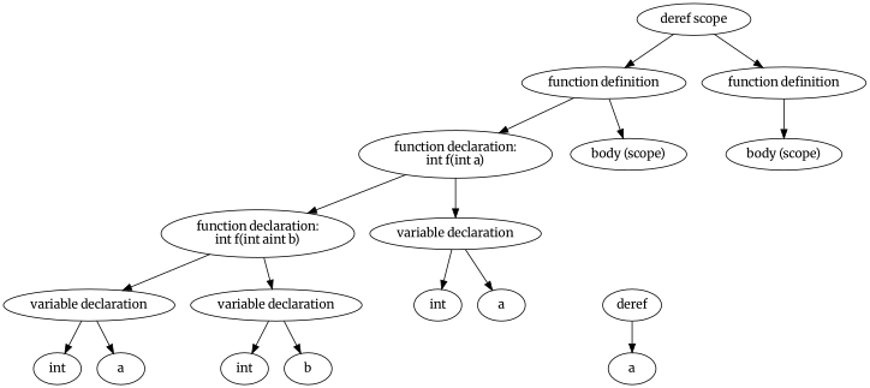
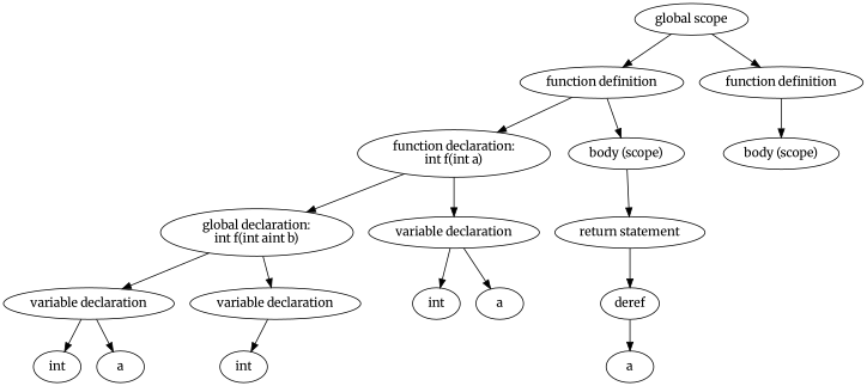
  digraph {
    fontname=Merriweather
    node [fontname=Merriweather]
    edge [fontname=Merriweather]
    n1 [label=int]
    n2 [label="variable declaration"]
    n3 [label=a]
-   n4 [label="function declaration:\nint f(int aint b)"]
+   n4 [label="global declaration:\nint f(int aint b)"]
    n5 [label="variable declaration"]
    n6 [label=int]
-   n7 [label=b]
-   n8 [label="deref scope"]
+   n8 [label="global scope"]
    n9 [label="function definition"]
    n10 [label="function definition"]
    n11 [label="function declaration:\nint f(int a)"]
    n12 [label="body (scope)"]
    n13 [label="body (scope)"]
    n14 [label=int]
    n15 [label="variable declaration"]
    n16 [label=a]
+   n17 [label="return statement"]
    n18 [label=a]
    n19 [label=deref]
    n2 -> n1
    n2 -> n3
    n4 -> n2
    n4 -> n5
    n5 -> n6
-   n5 -> n7
    n8 -> n9
    n8 -> n10
    n9 -> n11
    n9 -> n12
    n10 -> n13
    n11 -> n4
    n11 -> n15
+   n12 -> n17
    n15 -> n14
    n15 -> n16
+   n17 -> n19
    n19 -> n18
  }
